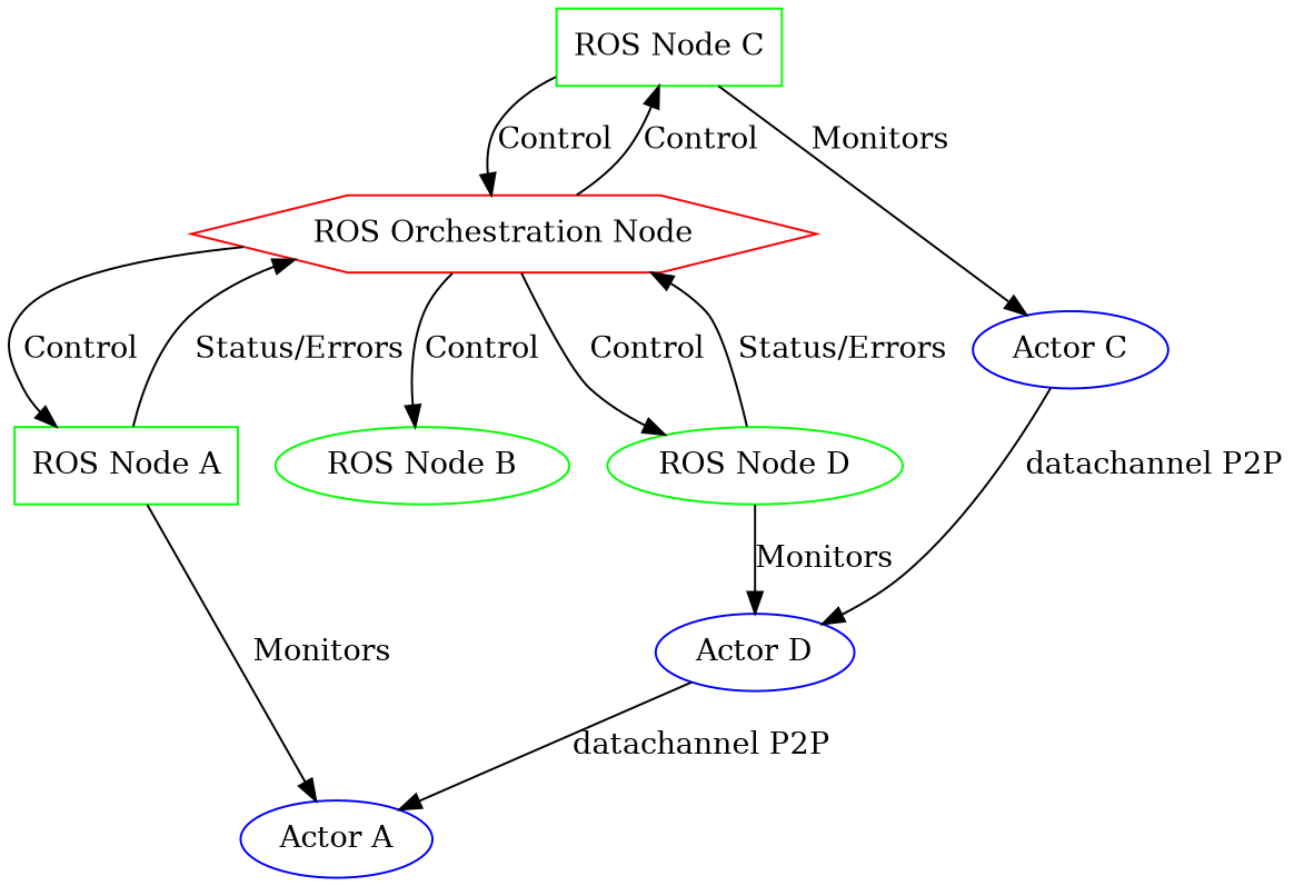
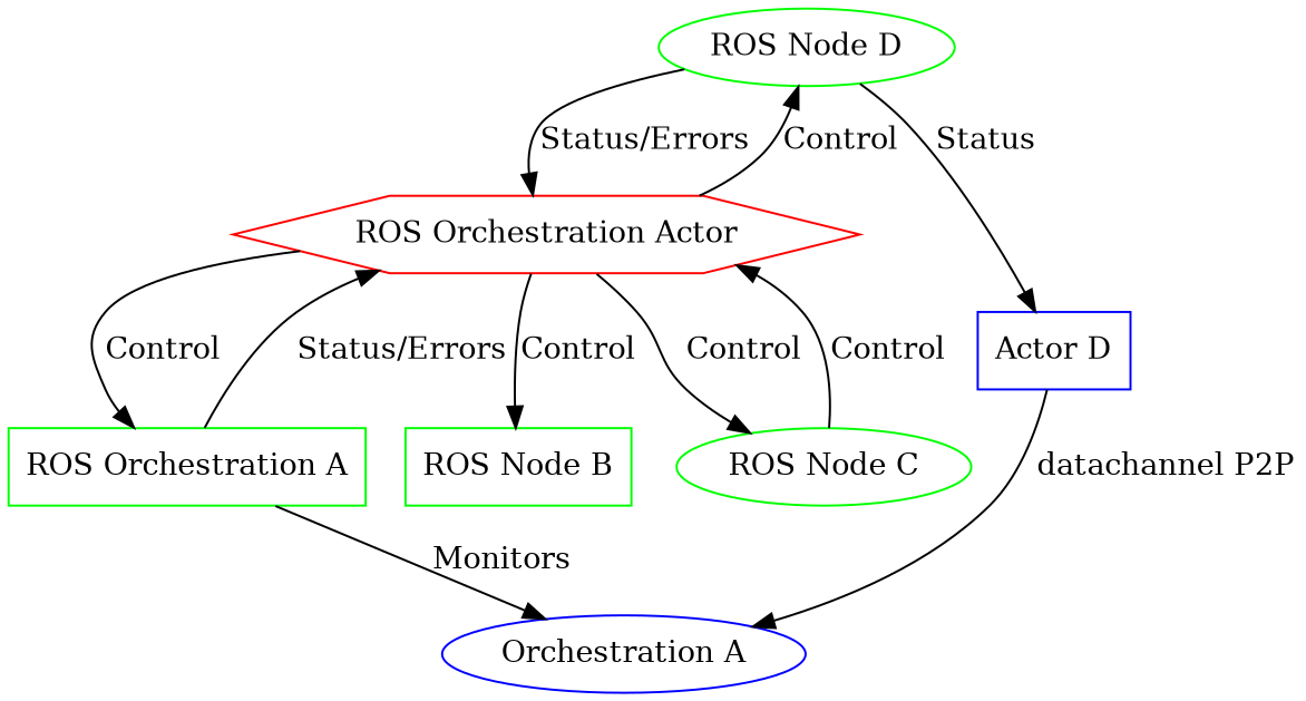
  digraph {
    node [color=green shape=ellipse]
-   n1 [color=blue label="Actor A"]
-   n2 [color=blue label="Actor C"]
-   n3 [color=blue label="Actor D"]
-   n4 [label="ROS Node A" shape=box]
-   n5 [color=red label="ROS Orchestration Node" shape=hexagon]
-   n6 [label="ROS Node B"]
-   n7 [label="ROS Node C" shape=box]
+   n1 [color=blue label="Orchestration A"]
+   n3 [color=blue label="Actor D" shape=box]
+   n4 [label="ROS Orchestration A" shape=box]
+   n5 [color=red label="ROS Orchestration Actor" shape=hexagon]
+   n6 [label="ROS Node B" shape=box]
+   n7 [label="ROS Node C"]
    n8 [label="ROS Node D"]
-   n2 -> n3 [label="datachannel P2P"]
    n3 -> n1 [label="datachannel P2P"]
    n4 -> n1 [label=Monitors]
    n4 -> n5 [label="Status/Errors"]
    n5 -> n4 [label=Control]
    n5 -> n6 [label=Control]
    n5 -> n7 [label=Control]
    n5 -> n8 [label=Control]
-   n7 -> n2 [label=Monitors]
    n7 -> n5 [label=Control]
-   n8 -> n3 [label=Monitors]
+   n8 -> n3 [label=Status]
    n8 -> n5 [label="Status/Errors"]
  }
